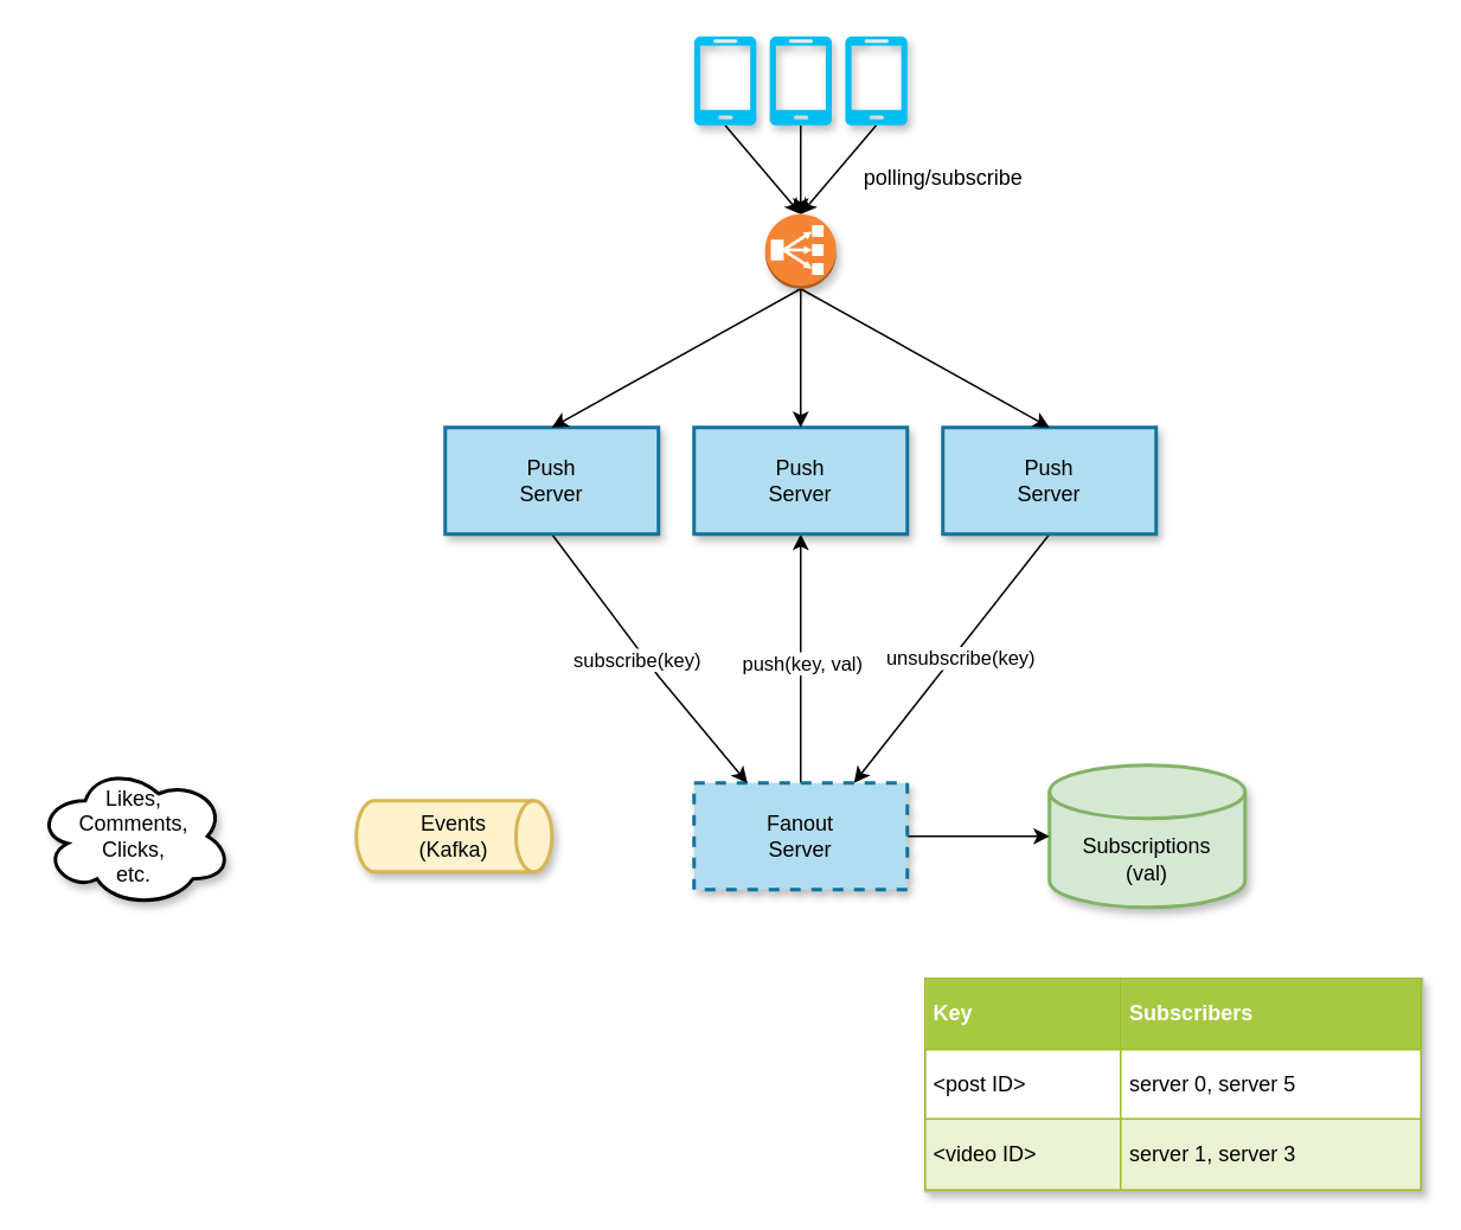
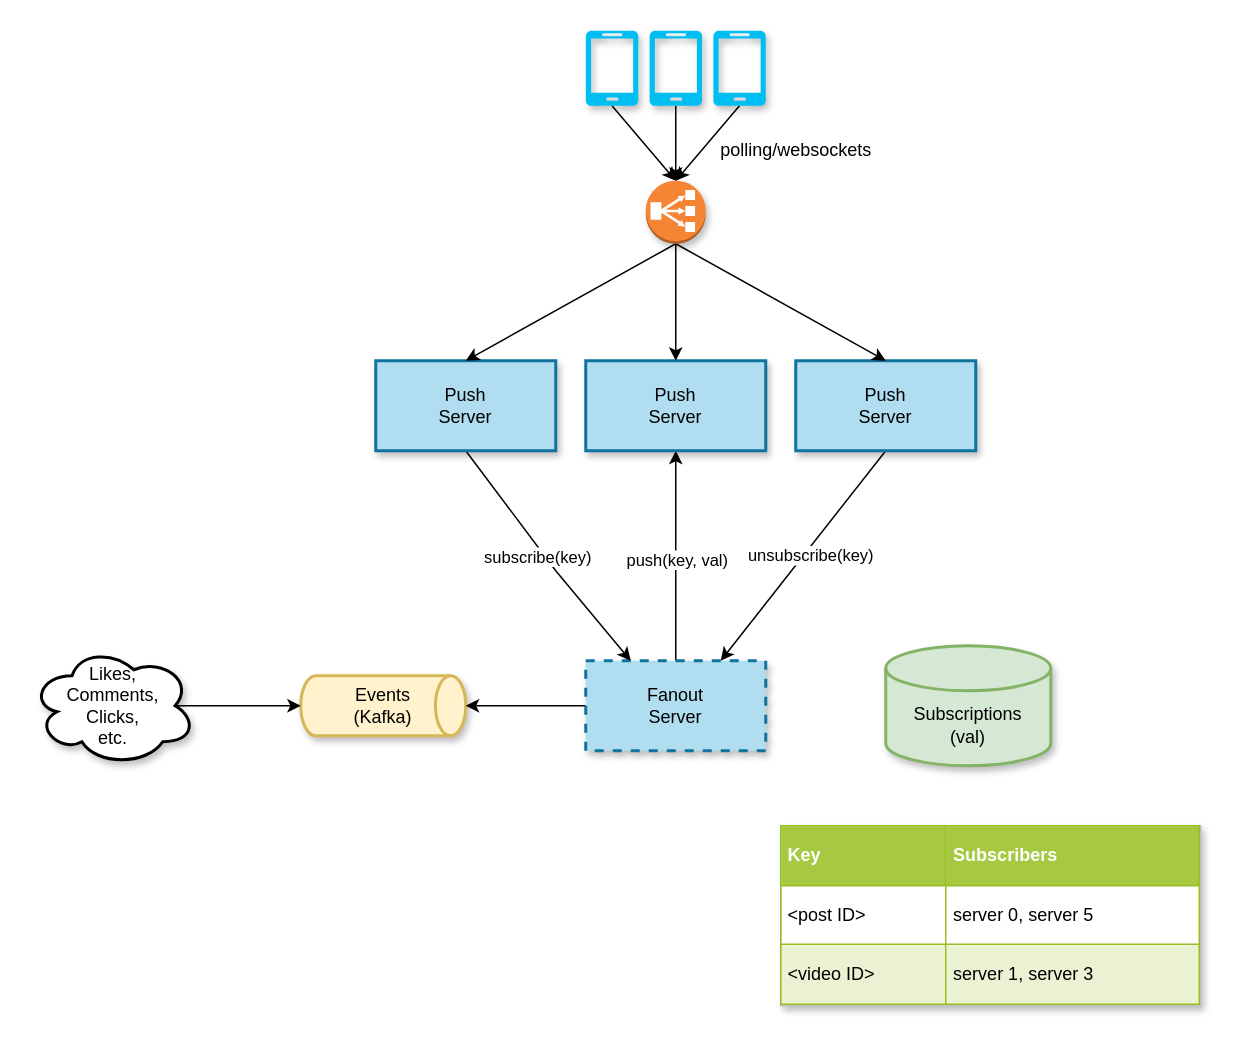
  <mxCell id="0" />
  <mxCell id="1" parent="0" />
  <mxCell id="2" style="edgeStyle=none;rounded=0;orthogonalLoop=1;jettySize=auto;html=1;exitX=0.5;exitY=1;exitDx=0;exitDy=0;exitPerimeter=0;entryX=0.5;entryY=0;entryDx=0;entryDy=0;entryPerimeter=0;strokeWidth=1;" edge="1" parent="1" source="3" target="24"><mxGeometry relative="1" as="geometry" /></mxCell>
  <mxCell id="3" value="" style="verticalLabelPosition=middle;html=1;verticalAlign=middle;align=left;strokeColor=none;fillColor=#00BEF2;shape=mxgraph.azure.mobile;pointerEvents=1;shadow=1;labelPosition=right;" vertex="1" parent="1"><mxGeometry x="475" y="20" width="35" height="50" as="geometry" /></mxCell>
  <mxCell id="4" value="Events&lt;br&gt;(Kafka)" style="strokeWidth=2;html=1;shape=mxgraph.flowchart.direct_data;whiteSpace=wrap;fillColor=#fff2cc;strokeColor=#d6b656;shadow=1;" vertex="1" parent="1"><mxGeometry x="200" y="450" width="110" height="40" as="geometry" /></mxCell>
  <mxCell id="5" value="Subscriptions&lt;br&gt;(val)" style="shape=cylinder3;whiteSpace=wrap;html=1;boundedLbl=1;backgroundOutline=1;size=15;shadow=1;fillColor=#d5e8d4;strokeColor=#82b366;strokeWidth=2;" vertex="1" parent="1"><mxGeometry x="590" y="430" width="110" height="80" as="geometry" /></mxCell>
- <mxCell id="6" style="edgeStyle=orthogonalEdgeStyle;rounded=0;orthogonalLoop=1;jettySize=auto;html=1;exitX=1;exitY=0.5;exitDx=0;exitDy=0;" edge="1" parent="1" source="10" target="5"><mxGeometry relative="1" as="geometry" /></mxCell>
  <mxCell id="7" style="edgeStyle=none;rounded=0;orthogonalLoop=1;jettySize=auto;html=1;exitX=0.5;exitY=0;exitDx=0;exitDy=0;strokeWidth=1;" edge="1" parent="1" source="10" target="13"><mxGeometry relative="1" as="geometry" /></mxCell>
  <mxCell id="8" value="push(key, val)" style="edgeLabel;html=1;align=center;verticalAlign=middle;resizable=0;points=[];" vertex="1" connectable="0" parent="7"><mxGeometry x="-0.029" y="2" relative="1" as="geometry"><mxPoint x="2" as="offset" /></mxGeometry></mxCell>
+ <mxCell id="9" style="edgeStyle=none;rounded=0;orthogonalLoop=1;jettySize=auto;html=1;exitX=0;exitY=0.5;exitDx=0;exitDy=0;entryX=1;entryY=0.5;entryDx=0;entryDy=0;entryPerimeter=0;" edge="1" parent="1" source="10" target="4"><mxGeometry relative="1" as="geometry" /></mxCell>
  <mxCell id="10" value="Fanout&lt;br&gt;Server" style="rounded=0;whiteSpace=wrap;html=1;shadow=1;strokeWidth=2;fillColor=#b1ddf0;strokeColor=#10739e;dashed=1;" vertex="1" parent="1"><mxGeometry x="390" y="440" width="120" height="60" as="geometry" /></mxCell>
  <mxCell id="11" value="subscribe(key)" style="edgeStyle=none;rounded=0;orthogonalLoop=1;jettySize=auto;html=1;exitX=0.5;exitY=1;exitDx=0;exitDy=0;entryX=0.25;entryY=0;entryDx=0;entryDy=0;" edge="1" parent="1" source="12" target="10"><mxGeometry x="-0.035" y="-4" relative="1" as="geometry"><Array as="points"><mxPoint x="370" y="380" /></Array><mxPoint as="offset" /></mxGeometry></mxCell>
  <mxCell id="12" value="Push&lt;br&gt;Server" style="rounded=0;whiteSpace=wrap;html=1;shadow=1;strokeWidth=2;fillColor=#b1ddf0;strokeColor=#10739e;" vertex="1" parent="1"><mxGeometry x="250" y="240" width="120" height="60" as="geometry" /></mxCell>
  <mxCell id="13" value="Push&lt;br&gt;Server" style="rounded=0;whiteSpace=wrap;html=1;shadow=1;strokeWidth=2;fillColor=#b1ddf0;strokeColor=#10739e;" vertex="1" parent="1"><mxGeometry x="390" y="240" width="120" height="60" as="geometry" /></mxCell>
  <mxCell id="14" value="unsubscribe(key)" style="edgeStyle=none;rounded=0;orthogonalLoop=1;jettySize=auto;html=1;exitX=0.5;exitY=1;exitDx=0;exitDy=0;entryX=0.75;entryY=0;entryDx=0;entryDy=0;" edge="1" parent="1" source="15" target="10"><mxGeometry x="-0.035" y="4" relative="1" as="geometry"><mxPoint as="offset" /></mxGeometry></mxCell>
  <mxCell id="15" value="Push&lt;br&gt;Server" style="rounded=0;whiteSpace=wrap;html=1;shadow=1;strokeWidth=2;fillColor=#b1ddf0;strokeColor=#10739e;" vertex="1" parent="1"><mxGeometry x="530" y="240" width="120" height="60" as="geometry" /></mxCell>
+ <mxCell id="16" style="edgeStyle=none;rounded=0;orthogonalLoop=1;jettySize=auto;html=1;exitX=0.875;exitY=0.5;exitDx=0;exitDy=0;exitPerimeter=0;entryX=0;entryY=0.5;entryDx=0;entryDy=0;entryPerimeter=0;" edge="1" parent="1" source="17" target="4"><mxGeometry relative="1" as="geometry" /></mxCell>
  <mxCell id="17" value="Likes,&lt;br&gt;Comments,&lt;br&gt;Clicks,&lt;br&gt;etc." style="ellipse;shape=cloud;whiteSpace=wrap;html=1;shadow=1;strokeWidth=2;" vertex="1" parent="1"><mxGeometry x="20" y="430" width="110" height="80" as="geometry" /></mxCell>
  <mxCell id="18" value="&lt;table border=&quot;1&quot; width=&quot;100%&quot; cellpadding=&quot;4&quot; style=&quot;width: 100% ; height: 100% ; border-collapse: collapse&quot;&gt;&lt;tbody&gt;&lt;tr style=&quot;background-color: #a7c942 ; color: #ffffff ; border: 1px solid #98bf21&quot;&gt;&lt;th align=&quot;left&quot;&gt;Key&lt;/th&gt;&lt;th align=&quot;left&quot;&gt;Subscribers&lt;/th&gt;&lt;/tr&gt;&lt;tr style=&quot;border: 1px solid #98bf21&quot;&gt;&lt;td&gt;&amp;lt;post ID&amp;gt;&lt;/td&gt;&lt;td&gt;server 0, server 5&lt;/td&gt;&lt;/tr&gt;&lt;tr style=&quot;background-color: #eaf2d3 ; border: 1px solid #98bf21&quot;&gt;&lt;td&gt;&amp;lt;video ID&amp;gt;&lt;/td&gt;&lt;td&gt;server 1, server 3&lt;/td&gt;&lt;/tr&gt;&lt;/tbody&gt;&lt;/table&gt;" style="text;html=1;strokeColor=#c0c0c0;fillColor=#ffffff;overflow=fill;rounded=0;shadow=1;" vertex="1" parent="1"><mxGeometry x="520" y="550" width="280" height="120" as="geometry" /></mxCell>
  <mxCell id="19" style="edgeStyle=none;rounded=0;orthogonalLoop=1;jettySize=auto;html=1;exitX=0.5;exitY=1;exitDx=0;exitDy=0;exitPerimeter=0;strokeWidth=1;" edge="1" parent="1" source="20" target="24"><mxGeometry relative="1" as="geometry" /></mxCell>
  <mxCell id="20" value="" style="verticalLabelPosition=middle;html=1;verticalAlign=middle;align=left;strokeColor=none;fillColor=#00BEF2;shape=mxgraph.azure.mobile;pointerEvents=1;shadow=1;labelPosition=right;" vertex="1" parent="1"><mxGeometry x="432.5" y="20" width="35" height="50" as="geometry" /></mxCell>
  <mxCell id="21" style="edgeStyle=none;rounded=0;orthogonalLoop=1;jettySize=auto;html=1;exitX=0.5;exitY=1;exitDx=0;exitDy=0;exitPerimeter=0;entryX=0.5;entryY=0;entryDx=0;entryDy=0;strokeWidth=1;" edge="1" parent="1" source="24" target="12"><mxGeometry relative="1" as="geometry" /></mxCell>
  <mxCell id="22" style="edgeStyle=none;rounded=0;orthogonalLoop=1;jettySize=auto;html=1;exitX=0.5;exitY=1;exitDx=0;exitDy=0;exitPerimeter=0;entryX=0.5;entryY=0;entryDx=0;entryDy=0;strokeWidth=1;" edge="1" parent="1" source="24" target="13"><mxGeometry relative="1" as="geometry" /></mxCell>
  <mxCell id="23" style="edgeStyle=none;rounded=0;orthogonalLoop=1;jettySize=auto;html=1;exitX=0.5;exitY=1;exitDx=0;exitDy=0;exitPerimeter=0;entryX=0.5;entryY=0;entryDx=0;entryDy=0;strokeWidth=1;" edge="1" parent="1" source="24" target="15"><mxGeometry relative="1" as="geometry" /></mxCell>
  <mxCell id="24" value="" style="outlineConnect=0;dashed=0;verticalLabelPosition=bottom;verticalAlign=top;align=center;html=1;shape=mxgraph.aws3.classic_load_balancer;fillColor=#F58534;gradientColor=none;shadow=1;strokeWidth=2;" vertex="1" parent="1"><mxGeometry x="430" y="120" width="40" height="42" as="geometry" /></mxCell>
  <mxCell id="25" style="edgeStyle=none;rounded=0;orthogonalLoop=1;jettySize=auto;html=1;exitX=0.5;exitY=1;exitDx=0;exitDy=0;exitPerimeter=0;strokeWidth=1;" edge="1" parent="1" source="26"><mxGeometry relative="1" as="geometry"><mxPoint x="450" y="120" as="targetPoint" /></mxGeometry></mxCell>
  <mxCell id="26" value="" style="verticalLabelPosition=middle;html=1;verticalAlign=middle;align=left;strokeColor=none;fillColor=#00BEF2;shape=mxgraph.azure.mobile;pointerEvents=1;shadow=1;labelPosition=right;" vertex="1" parent="1"><mxGeometry x="390" y="20" width="35" height="50" as="geometry" /></mxCell>
- <mxCell id="27" value="polling/subscribe" style="text;html=1;align=center;verticalAlign=middle;resizable=0;points=[];autosize=1;strokeColor=none;fillColor=none;" vertex="1" parent="1"><mxGeometry x="470" y="90" width="120" height="20" as="geometry" /></mxCell>
+ <mxCell id="27" value="polling/websockets" style="text;html=1;align=center;verticalAlign=middle;resizable=0;points=[];autosize=1;strokeColor=none;fillColor=none;" vertex="1" parent="1"><mxGeometry x="470" y="90" width="120" height="20" as="geometry" /></mxCell>
